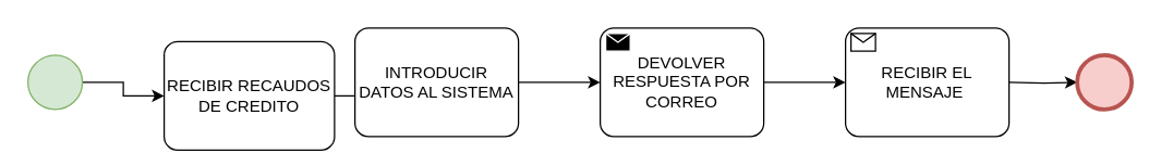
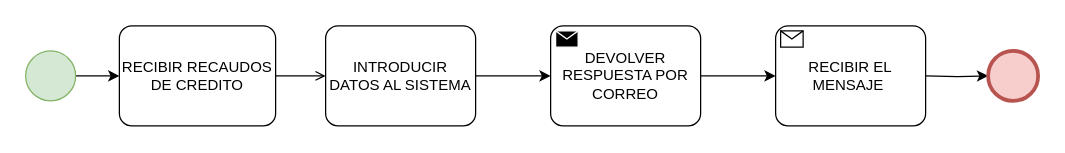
  <mxCell id="0" />
  <mxCell id="1" parent="0" />
  <mxCell id="2" value="" style="edgeStyle=orthogonalEdgeStyle;rounded=0;orthogonalLoop=1;jettySize=auto;html=1;" edge="1" parent="1" source="3" target="5"><mxGeometry relative="1" as="geometry" /></mxCell>
  <mxCell id="3" value="" style="points=[[0.145,0.145,0],[0.5,0,0],[0.855,0.145,0],[1,0.5,0],[0.855,0.855,0],[0.5,1,0],[0.145,0.855,0],[0,0.5,0]];shape=mxgraph.bpmn.event;html=1;verticalLabelPosition=bottom;labelBackgroundColor=#ffffff;verticalAlign=top;align=center;perimeter=ellipsePerimeter;outlineConnect=0;aspect=fixed;outline=standard;symbol=general;fillColor=#d5e8d4;strokeColor=#82b366;" vertex="1" parent="1"><mxGeometry x="20" y="40" width="40" height="40" as="geometry" /></mxCell>
  <mxCell id="4" value="" style="edgeStyle=orthogonalEdgeStyle;rounded=0;orthogonalLoop=1;jettySize=auto;html=1;endArrow=open;" edge="1" parent="1" source="5" target="7"><mxGeometry relative="1" as="geometry" /></mxCell>
- <mxCell id="5" value="RECIBIR RECAUDOS DE CREDITO" style="points=[[0.25,0,0],[0.5,0,0],[0.75,0,0],[1,0.25,0],[1,0.5,0],[1,0.75,0],[0.75,1,0],[0.5,1,0],[0.25,1,0],[0,0.75,0],[0,0.5,0],[0,0.25,0]];shape=mxgraph.bpmn.task;whiteSpace=wrap;rectStyle=rounded;size=10;taskMarker=abstract;" vertex="1" parent="1"><mxGeometry x="120" y="30" width="125" height="80" as="geometry" /></mxCell>
+ <mxCell id="5" value="RECIBIR RECAUDOS DE CREDITO" style="points=[[0.25,0,0],[0.5,0,0],[0.75,0,0],[1,0.25,0],[1,0.5,0],[1,0.75,0],[0.75,1,0],[0.5,1,0],[0.25,1,0],[0,0.75,0],[0,0.5,0],[0,0.25,0]];shape=mxgraph.bpmn.task;whiteSpace=wrap;rectStyle=rounded;size=10;taskMarker=abstract;" vertex="1" parent="1"><mxGeometry x="95" y="20" width="125" height="80" as="geometry" /></mxCell>
  <mxCell id="6" value="" style="edgeStyle=orthogonalEdgeStyle;rounded=0;orthogonalLoop=1;jettySize=auto;html=1;" edge="1" parent="1" source="7"><mxGeometry relative="1" as="geometry"><mxPoint x="440" y="60" as="targetPoint" /></mxGeometry></mxCell>
  <mxCell id="7" value="INTRODUCIR DATOS AL SISTEMA" style="points=[[0.25,0,0],[0.5,0,0],[0.75,0,0],[1,0.25,0],[1,0.5,0],[1,0.75,0],[0.75,1,0],[0.5,1,0],[0.25,1,0],[0,0.75,0],[0,0.5,0],[0,0.25,0]];shape=mxgraph.bpmn.task;whiteSpace=wrap;rectStyle=rounded;size=10;taskMarker=abstract;" vertex="1" parent="1"><mxGeometry x="260" y="20" width="120" height="80" as="geometry" /></mxCell>
  <mxCell id="8" value="" style="edgeStyle=orthogonalEdgeStyle;rounded=0;orthogonalLoop=1;jettySize=auto;html=1;" edge="1" parent="1" target="9"><mxGeometry relative="1" as="geometry"><mxPoint x="740" y="60" as="sourcePoint" /></mxGeometry></mxCell>
  <mxCell id="9" value="" style="points=[[0.145,0.145,0],[0.5,0,0],[0.855,0.145,0],[1,0.5,0],[0.855,0.855,0],[0.5,1,0],[0.145,0.855,0],[0,0.5,0]];shape=mxgraph.bpmn.event;html=1;verticalLabelPosition=bottom;labelBackgroundColor=#ffffff;verticalAlign=top;align=center;perimeter=ellipsePerimeter;outlineConnect=0;aspect=fixed;outline=end;symbol=terminate2;fillColor=#f8cecc;strokeColor=#b85450;" vertex="1" parent="1"><mxGeometry x="790" y="40" width="40" height="40" as="geometry" /></mxCell>
  <mxCell id="10" value="" style="edgeStyle=orthogonalEdgeStyle;rounded=0;orthogonalLoop=1;jettySize=auto;html=1;" edge="1" parent="1"><mxGeometry relative="1" as="geometry"><mxPoint x="560" y="60" as="sourcePoint" /><mxPoint x="620" y="60" as="targetPoint" /></mxGeometry></mxCell>
  <mxCell id="11" value="DEVOLVER RESPUESTA POR CORREO" style="points=[[0.25,0,0],[0.5,0,0],[0.75,0,0],[1,0.25,0],[1,0.5,0],[1,0.75,0],[0.75,1,0],[0.5,1,0],[0.25,1,0],[0,0.75,0],[0,0.5,0],[0,0.25,0]];shape=mxgraph.bpmn.task;whiteSpace=wrap;rectStyle=rounded;size=10;taskMarker=send;" vertex="1" parent="1"><mxGeometry x="440" y="20" width="120" height="80" as="geometry" /></mxCell>
  <mxCell id="12" value="RECIBIR EL MENSAJE " style="points=[[0.25,0,0],[0.5,0,0],[0.75,0,0],[1,0.25,0],[1,0.5,0],[1,0.75,0],[0.75,1,0],[0.5,1,0],[0.25,1,0],[0,0.75,0],[0,0.5,0],[0,0.25,0]];shape=mxgraph.bpmn.task;whiteSpace=wrap;rectStyle=rounded;size=10;taskMarker=receive;" vertex="1" parent="1"><mxGeometry x="620" y="20" width="120" height="80" as="geometry" /></mxCell>
